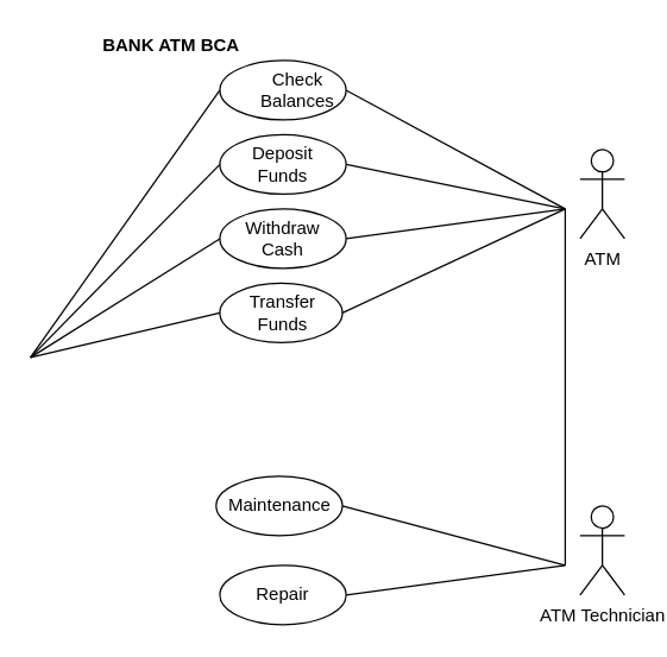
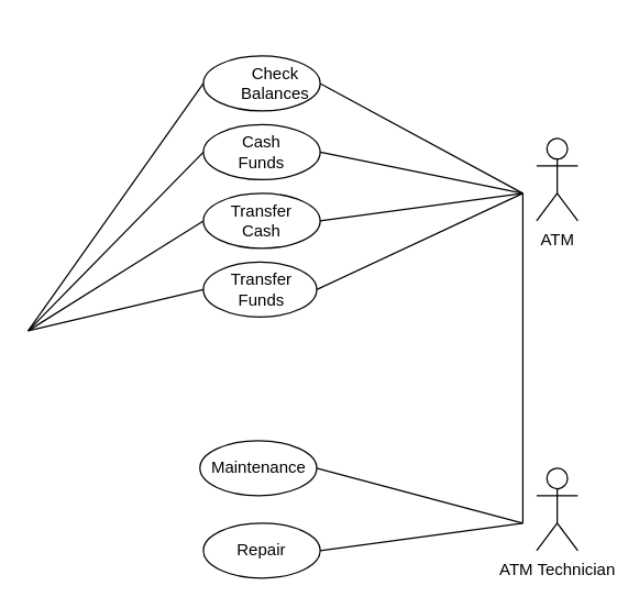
  <mxCell id="0" />
  <mxCell id="1" parent="0" />
  <mxCell id="2" value="ATM" style="shape=umlActor;verticalLabelPosition=bottom;verticalAlign=top;html=1;outlineConnect=0;" vertex="1" parent="1"><mxGeometry x="390" y="100" width="30" height="60" as="geometry" /></mxCell>
  <mxCell id="3" value="ATM Technician" style="shape=umlActor;verticalLabelPosition=bottom;verticalAlign=top;html=1;outlineConnect=0;" vertex="1" parent="1"><mxGeometry x="390" y="340" width="30" height="60" as="geometry" /></mxCell>
  <mxCell id="4" value="" style="ellipse;whiteSpace=wrap;html=1;" vertex="1" parent="1"><mxGeometry x="147.5" y="40" width="85" height="40" as="geometry" /></mxCell>
  <mxCell id="5" value="" style="ellipse;whiteSpace=wrap;html=1;" vertex="1" parent="1"><mxGeometry x="147.5" y="90" width="85" height="40" as="geometry" /></mxCell>
  <mxCell id="6" value="" style="ellipse;whiteSpace=wrap;html=1;" vertex="1" parent="1"><mxGeometry x="147.5" y="140" width="85" height="40" as="geometry" /></mxCell>
  <mxCell id="7" value="" style="ellipse;whiteSpace=wrap;html=1;" vertex="1" parent="1"><mxGeometry x="147.5" y="190" width="82.5" height="40" as="geometry" /></mxCell>
  <mxCell id="8" value="Check&lt;br&gt;Balances" style="text;html=1;strokeColor=none;fillColor=none;align=center;verticalAlign=middle;whiteSpace=wrap;rounded=0;" vertex="1" parent="1"><mxGeometry x="180" y="50" width="40" height="20" as="geometry" /></mxCell>
- <mxCell id="9" value="Deposit&lt;br&gt;Funds" style="text;html=1;strokeColor=none;fillColor=none;align=center;verticalAlign=middle;whiteSpace=wrap;rounded=0;" vertex="1" parent="1"><mxGeometry x="170" y="100" width="40" height="20" as="geometry" /></mxCell>
- <mxCell id="10" value="Withdraw&lt;br&gt;Cash" style="text;html=1;strokeColor=none;fillColor=none;align=center;verticalAlign=middle;whiteSpace=wrap;rounded=0;" vertex="1" parent="1"><mxGeometry x="170" y="150" width="40" height="20" as="geometry" /></mxCell>
+ <mxCell id="9" value="Cash&lt;br&gt;Funds" style="text;html=1;strokeColor=none;fillColor=none;align=center;verticalAlign=middle;whiteSpace=wrap;rounded=0;" vertex="1" parent="1"><mxGeometry x="170" y="100" width="40" height="20" as="geometry" /></mxCell>
+ <mxCell id="10" value="Transfer&lt;br&gt;Cash" style="text;html=1;strokeColor=none;fillColor=none;align=center;verticalAlign=middle;whiteSpace=wrap;rounded=0;" vertex="1" parent="1"><mxGeometry x="170" y="150" width="40" height="20" as="geometry" /></mxCell>
  <mxCell id="11" style="edgeStyle=orthogonalEdgeStyle;rounded=0;orthogonalLoop=1;jettySize=auto;html=1;exitX=0.5;exitY=1;exitDx=0;exitDy=0;" edge="1" parent="1" source="10" target="10"><mxGeometry relative="1" as="geometry" /></mxCell>
  <mxCell id="12" value="Transfer Funds" style="text;html=1;strokeColor=none;fillColor=none;align=center;verticalAlign=middle;whiteSpace=wrap;rounded=0;" vertex="1" parent="1"><mxGeometry x="170" y="200" width="40" height="20" as="geometry" /></mxCell>
- <mxCell id="13" value="&lt;b&gt;&lt;font style=&quot;font-size: 12px&quot;&gt;BANK ATM BCA&lt;/font&gt;&lt;/b&gt;" style="text;html=1;strokeColor=none;fillColor=none;align=center;verticalAlign=middle;whiteSpace=wrap;rounded=0;" vertex="1" parent="1"><mxGeometry x="60" y="20" width="110" height="20" as="geometry" /></mxCell>
  <mxCell id="14" value="" style="ellipse;whiteSpace=wrap;html=1;" vertex="1" parent="1"><mxGeometry x="145" y="320" width="85" height="40" as="geometry" /></mxCell>
  <mxCell id="15" value="" style="ellipse;whiteSpace=wrap;html=1;" vertex="1" parent="1"><mxGeometry x="147.5" y="380" width="85" height="40" as="geometry" /></mxCell>
  <mxCell id="16" value="Maintenance" style="text;html=1;strokeColor=none;fillColor=none;align=center;verticalAlign=middle;whiteSpace=wrap;rounded=0;" vertex="1" parent="1"><mxGeometry x="167.5" y="330" width="40" height="20" as="geometry" /></mxCell>
  <mxCell id="17" value="Repair" style="text;html=1;strokeColor=none;fillColor=none;align=center;verticalAlign=middle;whiteSpace=wrap;rounded=0;" vertex="1" parent="1"><mxGeometry x="170" y="390" width="40" height="20" as="geometry" /></mxCell>
  <mxCell id="18" value="" style="endArrow=none;html=1;entryX=0;entryY=0.5;entryDx=0;entryDy=0;" edge="1" parent="1" target="4"><mxGeometry width="50" height="50" relative="1" as="geometry"><mxPoint x="20" y="240" as="sourcePoint" /><mxPoint x="240" y="240" as="targetPoint" /></mxGeometry></mxCell>
  <mxCell id="19" value="" style="endArrow=none;html=1;entryX=0;entryY=0.5;entryDx=0;entryDy=0;" edge="1" parent="1" target="5"><mxGeometry width="50" height="50" relative="1" as="geometry"><mxPoint x="20" y="240" as="sourcePoint" /><mxPoint x="240" y="240" as="targetPoint" /></mxGeometry></mxCell>
  <mxCell id="20" value="" style="endArrow=none;html=1;entryX=0;entryY=0.5;entryDx=0;entryDy=0;" edge="1" parent="1" target="6"><mxGeometry width="50" height="50" relative="1" as="geometry"><mxPoint x="20" y="240" as="sourcePoint" /><mxPoint x="240" y="240" as="targetPoint" /></mxGeometry></mxCell>
  <mxCell id="21" value="" style="endArrow=none;html=1;entryX=0;entryY=0.5;entryDx=0;entryDy=0;" edge="1" parent="1" target="7"><mxGeometry width="50" height="50" relative="1" as="geometry"><mxPoint x="20" y="240" as="sourcePoint" /><mxPoint x="240" y="240" as="targetPoint" /></mxGeometry></mxCell>
  <mxCell id="22" value="" style="endArrow=none;html=1;entryX=1;entryY=0.5;entryDx=0;entryDy=0;" edge="1" parent="1" target="7"><mxGeometry width="50" height="50" relative="1" as="geometry"><mxPoint x="380" y="140" as="sourcePoint" /><mxPoint x="240" y="240" as="targetPoint" /></mxGeometry></mxCell>
  <mxCell id="23" value="" style="endArrow=none;html=1;entryX=1;entryY=0.5;entryDx=0;entryDy=0;" edge="1" parent="1" target="6"><mxGeometry width="50" height="50" relative="1" as="geometry"><mxPoint x="380" y="140" as="sourcePoint" /><mxPoint x="240" y="220" as="targetPoint" /></mxGeometry></mxCell>
  <mxCell id="24" value="" style="endArrow=none;html=1;entryX=1;entryY=0.5;entryDx=0;entryDy=0;" edge="1" parent="1" target="5"><mxGeometry width="50" height="50" relative="1" as="geometry"><mxPoint x="380" y="140" as="sourcePoint" /><mxPoint x="250" y="230" as="targetPoint" /></mxGeometry></mxCell>
  <mxCell id="25" value="" style="endArrow=none;html=1;entryX=1;entryY=0.5;entryDx=0;entryDy=0;" edge="1" parent="1" target="4"><mxGeometry width="50" height="50" relative="1" as="geometry"><mxPoint x="380" y="140" as="sourcePoint" /><mxPoint x="260" y="240" as="targetPoint" /></mxGeometry></mxCell>
  <mxCell id="26" value="" style="endArrow=none;html=1;exitX=1;exitY=0.5;exitDx=0;exitDy=0;" edge="1" parent="1" source="14"><mxGeometry width="50" height="50" relative="1" as="geometry"><mxPoint x="190" y="290" as="sourcePoint" /><mxPoint x="380" y="380" as="targetPoint" /></mxGeometry></mxCell>
  <mxCell id="27" value="" style="endArrow=none;html=1;exitX=1;exitY=0.5;exitDx=0;exitDy=0;" edge="1" parent="1" source="15"><mxGeometry width="50" height="50" relative="1" as="geometry"><mxPoint x="190" y="290" as="sourcePoint" /><mxPoint x="380" y="380" as="targetPoint" /></mxGeometry></mxCell>
  <mxCell id="28" value="" style="endArrow=none;html=1;" edge="1" parent="1"><mxGeometry width="50" height="50" relative="1" as="geometry"><mxPoint x="380" y="380" as="sourcePoint" /><mxPoint x="380" y="140" as="targetPoint" /></mxGeometry></mxCell>
